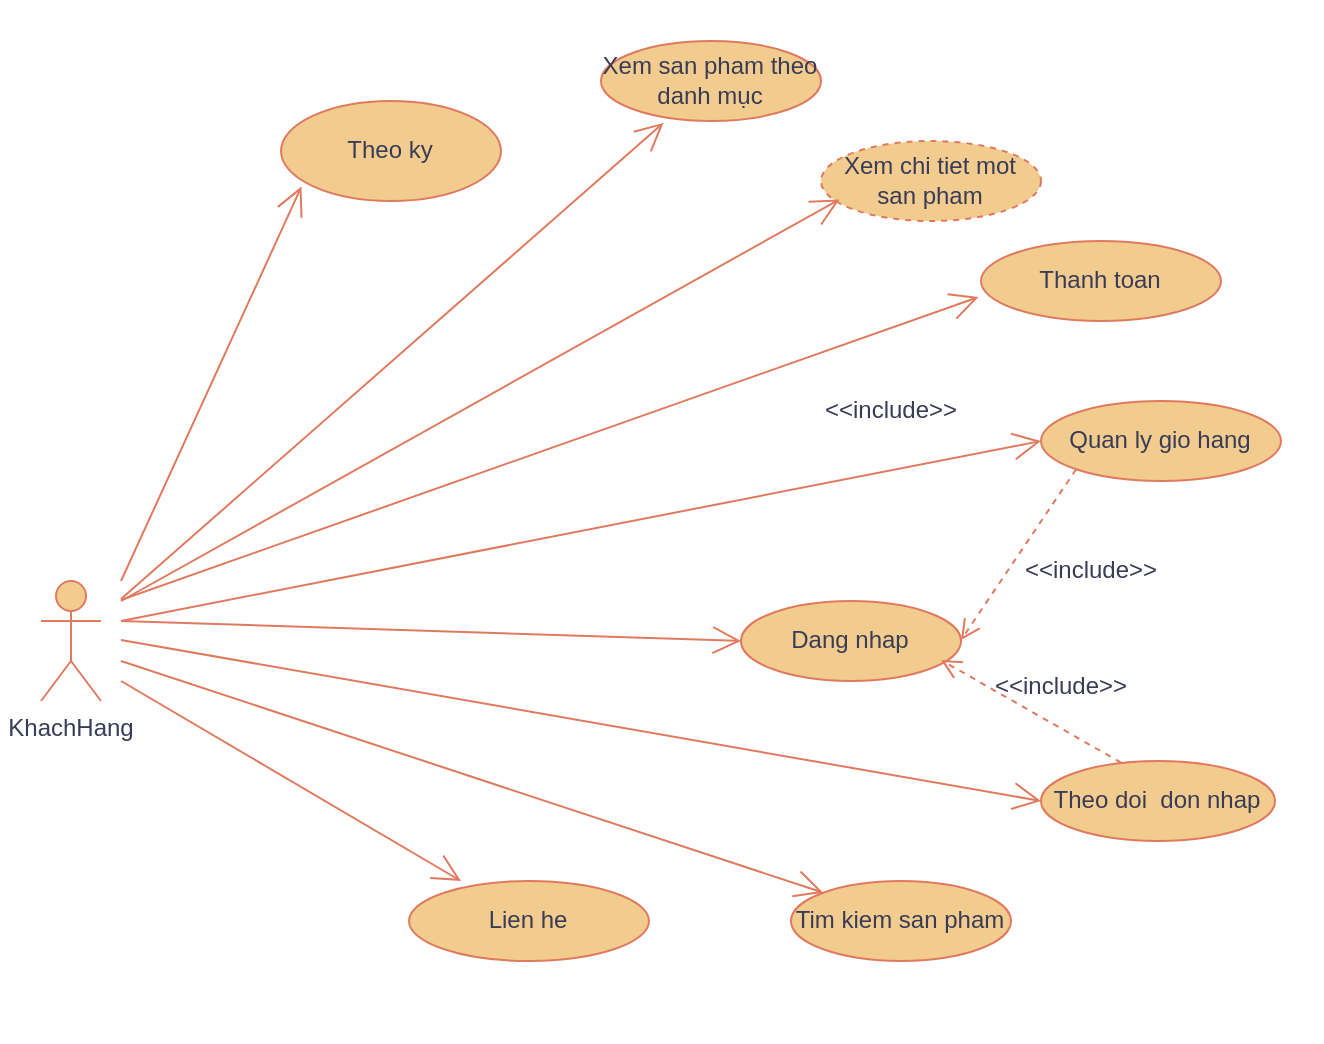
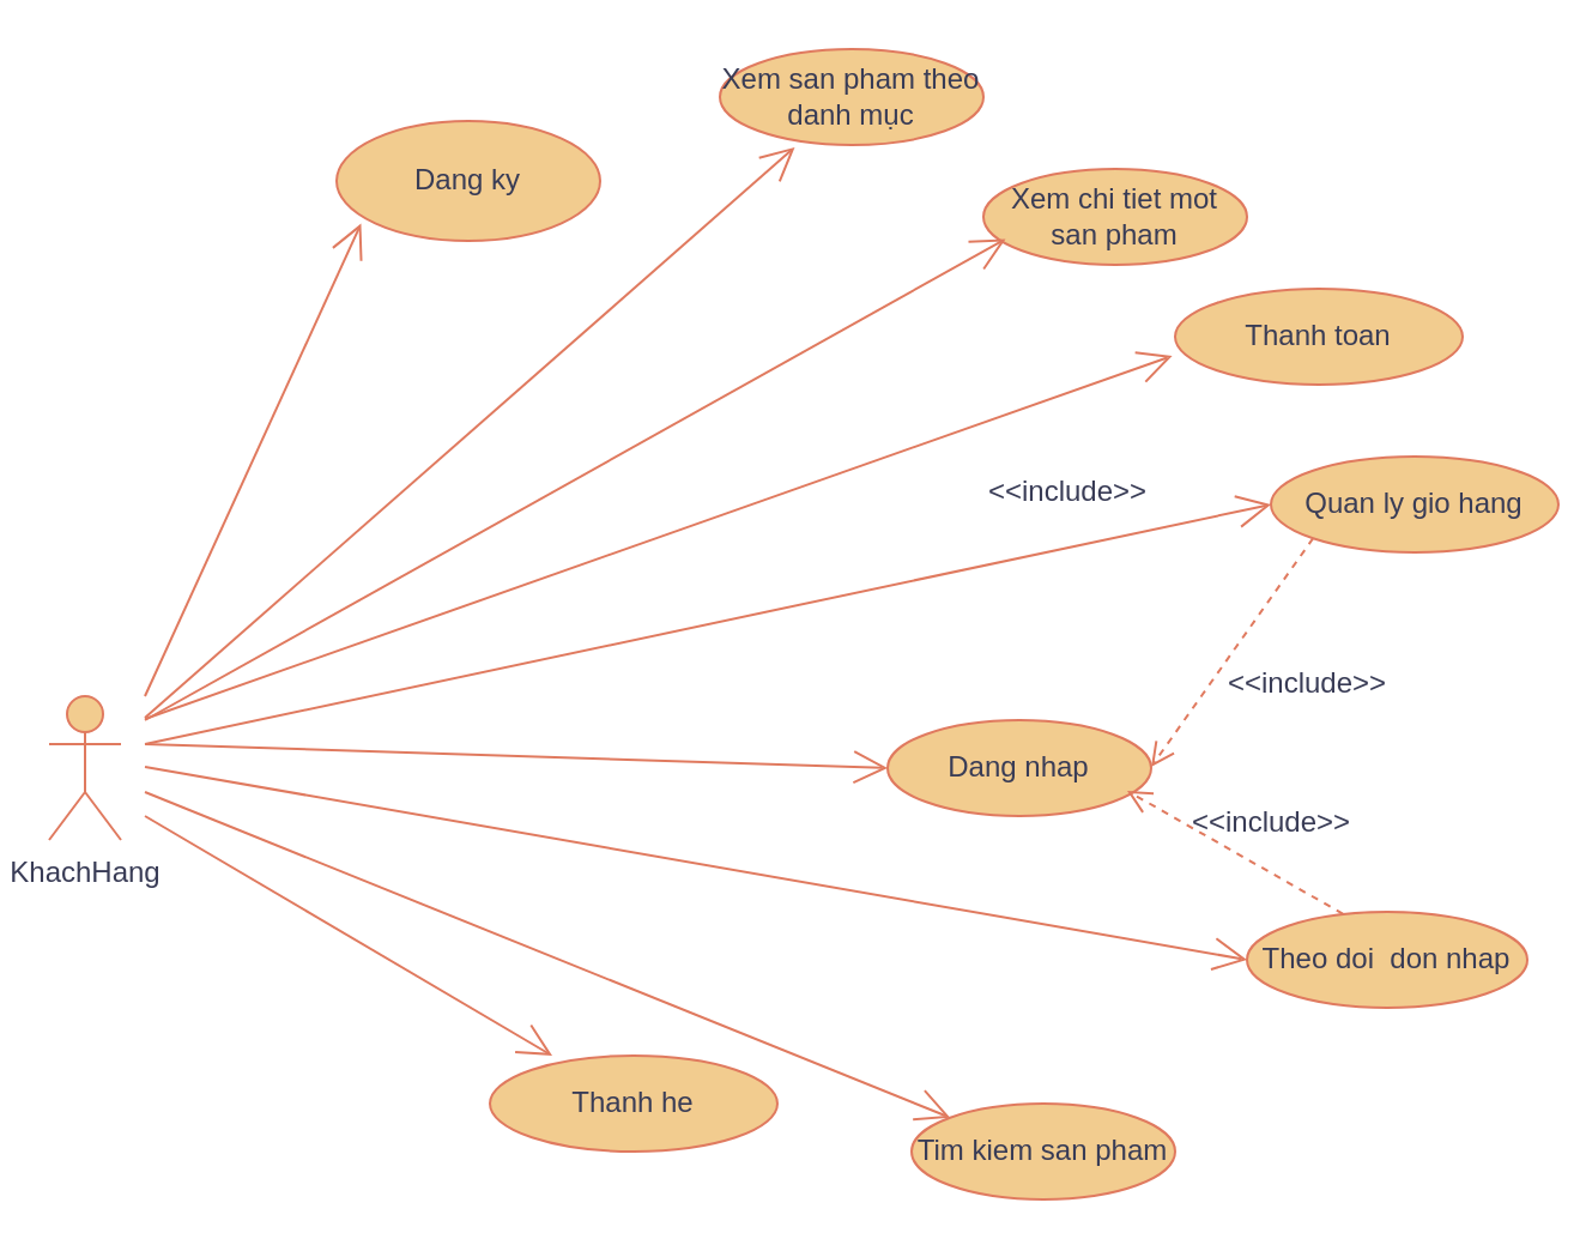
  <mxCell id="0" />
  <mxCell id="1" parent="0" />
  <mxCell id="2" value="KhachHang" style="shape=umlActor;verticalLabelPosition=bottom;verticalAlign=top;html=1;outlineConnect=0;textShadow=0;labelBorderColor=none;labelBackgroundColor=none;fillColor=#F2CC8F;strokeColor=#E07A5F;fontColor=#393C56;" vertex="1" parent="1"><mxGeometry x="20" y="290" width="30" height="60" as="geometry" /></mxCell>
  <mxCell id="3" value="Dang nhap" style="ellipse;whiteSpace=wrap;html=1;labelBackgroundColor=none;fillColor=#F2CC8F;strokeColor=#E07A5F;fontColor=#393C56;" vertex="1" parent="1"><mxGeometry x="370" y="300" width="110" height="40" as="geometry" /></mxCell>
  <mxCell id="4" value="Xem san pham theo danh mục" style="ellipse;whiteSpace=wrap;html=1;labelBackgroundColor=none;fillColor=#F2CC8F;strokeColor=#E07A5F;fontColor=#393C56;" vertex="1" parent="1"><mxGeometry x="300" y="20" width="110" height="40" as="geometry" /></mxCell>
- <mxCell id="5" value="Xem chi tiet mot san pham" style="ellipse;whiteSpace=wrap;html=1;labelBackgroundColor=none;fillColor=#F2CC8F;strokeColor=#E07A5F;fontColor=#393C56;dashed=1;" vertex="1" parent="1"><mxGeometry x="410" y="70" width="110" height="40" as="geometry" /></mxCell>
- <mxCell id="6" value="Tim kiem san pham" style="ellipse;whiteSpace=wrap;html=1;labelBackgroundColor=none;fillColor=#F2CC8F;strokeColor=#E07A5F;fontColor=#393C56;" vertex="1" parent="1"><mxGeometry x="395" y="440" width="110" height="40" as="geometry" /></mxCell>
- <mxCell id="7" value="Quan ly gio hang" style="ellipse;whiteSpace=wrap;html=1;labelBackgroundColor=none;fillColor=#F2CC8F;strokeColor=#E07A5F;fontColor=#393C56;" vertex="1" parent="1"><mxGeometry x="520" y="200" width="120" height="40" as="geometry" /></mxCell>
+ <mxCell id="5" value="Xem chi tiet mot san pham" style="ellipse;whiteSpace=wrap;html=1;labelBackgroundColor=none;fillColor=#F2CC8F;strokeColor=#E07A5F;fontColor=#393C56;" vertex="1" parent="1"><mxGeometry x="410" y="70" width="110" height="40" as="geometry" /></mxCell>
+ <mxCell id="6" value="Tim kiem san pham" style="ellipse;whiteSpace=wrap;html=1;labelBackgroundColor=none;fillColor=#F2CC8F;strokeColor=#E07A5F;fontColor=#393C56;" vertex="1" parent="1"><mxGeometry x="380" y="460" width="110" height="40" as="geometry" /></mxCell>
+ <mxCell id="7" value="Quan ly gio hang" style="ellipse;whiteSpace=wrap;html=1;labelBackgroundColor=none;fillColor=#F2CC8F;strokeColor=#E07A5F;fontColor=#393C56;" vertex="1" parent="1"><mxGeometry x="530" y="190" width="120" height="40" as="geometry" /></mxCell>
  <mxCell id="8" value="Theo doi&amp;nbsp; don nhap" style="ellipse;whiteSpace=wrap;html=1;labelBackgroundColor=none;fillColor=#F2CC8F;strokeColor=#E07A5F;fontColor=#393C56;" vertex="1" parent="1"><mxGeometry x="520" y="380" width="117" height="40" as="geometry" /></mxCell>
  <mxCell id="9" value="Thanh toan" style="ellipse;whiteSpace=wrap;html=1;labelBackgroundColor=none;fillColor=#F2CC8F;strokeColor=#E07A5F;fontColor=#393C56;" vertex="1" parent="1"><mxGeometry x="490" y="120" width="120" height="40" as="geometry" /></mxCell>
- <mxCell id="10" value="Lien he" style="ellipse;whiteSpace=wrap;html=1;labelBackgroundColor=none;fillColor=#F2CC8F;strokeColor=#E07A5F;fontColor=#393C56;" vertex="1" parent="1"><mxGeometry x="204" y="440" width="120" height="40" as="geometry" /></mxCell>
- <mxCell id="11" value="Theo ky" style="ellipse;whiteSpace=wrap;html=1;labelBackgroundColor=none;fillColor=#F2CC8F;strokeColor=#E07A5F;fontColor=#393C56;" vertex="1" parent="1"><mxGeometry x="140" y="50" width="110" height="50" as="geometry" /></mxCell>
+ <mxCell id="10" value="Thanh he" style="ellipse;whiteSpace=wrap;html=1;labelBackgroundColor=none;fillColor=#F2CC8F;strokeColor=#E07A5F;fontColor=#393C56;" vertex="1" parent="1"><mxGeometry x="204" y="440" width="120" height="40" as="geometry" /></mxCell>
+ <mxCell id="11" value="Dang ky" style="ellipse;whiteSpace=wrap;html=1;labelBackgroundColor=none;fillColor=#F2CC8F;strokeColor=#E07A5F;fontColor=#393C56;" vertex="1" parent="1"><mxGeometry x="140" y="50" width="110" height="50" as="geometry" /></mxCell>
  <mxCell id="12" value="" style="endArrow=open;endFill=1;endSize=12;html=1;rounded=0;entryX=0.093;entryY=0.856;entryDx=0;entryDy=0;entryPerimeter=0;labelBackgroundColor=none;strokeColor=#E07A5F;fontColor=default;" edge="1" parent="1" target="11"><mxGeometry width="160" relative="1" as="geometry"><mxPoint x="60" y="290" as="sourcePoint" /><mxPoint x="220" y="290" as="targetPoint" /></mxGeometry></mxCell>
  <mxCell id="13" value="" style="endArrow=open;endFill=1;endSize=12;html=1;rounded=0;entryX=0.284;entryY=1.024;entryDx=0;entryDy=0;entryPerimeter=0;labelBackgroundColor=none;strokeColor=#E07A5F;fontColor=default;" edge="1" parent="1" target="4"><mxGeometry width="160" relative="1" as="geometry"><mxPoint x="60" y="299" as="sourcePoint" /><mxPoint x="220" y="299" as="targetPoint" /></mxGeometry></mxCell>
  <mxCell id="14" value="" style="endArrow=open;endFill=1;endSize=12;html=1;rounded=0;entryX=0.084;entryY=0.73;entryDx=0;entryDy=0;entryPerimeter=0;labelBackgroundColor=none;strokeColor=#E07A5F;fontColor=default;" edge="1" parent="1" target="5"><mxGeometry width="160" relative="1" as="geometry"><mxPoint x="60" y="300" as="sourcePoint" /><mxPoint x="220" y="300" as="targetPoint" /></mxGeometry></mxCell>
  <mxCell id="15" value="" style="endArrow=open;endFill=1;endSize=12;html=1;rounded=0;entryX=-0.01;entryY=0.7;entryDx=0;entryDy=0;entryPerimeter=0;labelBackgroundColor=none;strokeColor=#E07A5F;fontColor=default;" edge="1" parent="1" target="9"><mxGeometry width="160" relative="1" as="geometry"><mxPoint x="60" y="299.5" as="sourcePoint" /><mxPoint x="220" y="299.5" as="targetPoint" /></mxGeometry></mxCell>
  <mxCell id="16" value="" style="endArrow=open;endFill=1;endSize=12;html=1;rounded=0;entryX=0;entryY=0.5;entryDx=0;entryDy=0;labelBackgroundColor=none;strokeColor=#E07A5F;fontColor=default;" edge="1" parent="1" target="7"><mxGeometry width="160" relative="1" as="geometry"><mxPoint x="60" y="310" as="sourcePoint" /><mxPoint x="220" y="310" as="targetPoint" /></mxGeometry></mxCell>
  <mxCell id="17" value="" style="endArrow=open;endFill=1;endSize=12;html=1;rounded=0;entryX=0;entryY=0.5;entryDx=0;entryDy=0;labelBackgroundColor=none;strokeColor=#E07A5F;fontColor=default;" edge="1" parent="1" target="3"><mxGeometry width="160" relative="1" as="geometry"><mxPoint x="60" y="310" as="sourcePoint" /><mxPoint x="220" y="310" as="targetPoint" /></mxGeometry></mxCell>
  <mxCell id="18" value="" style="endArrow=open;endFill=1;endSize=12;html=1;rounded=0;entryX=0;entryY=0.5;entryDx=0;entryDy=0;labelBackgroundColor=none;strokeColor=#E07A5F;fontColor=default;" edge="1" parent="1" target="8"><mxGeometry width="160" relative="1" as="geometry"><mxPoint x="60" y="319.5" as="sourcePoint" /><mxPoint x="220" y="319.5" as="targetPoint" /></mxGeometry></mxCell>
  <mxCell id="19" value="" style="endArrow=open;endFill=1;endSize=12;html=1;rounded=0;entryX=0;entryY=0;entryDx=0;entryDy=0;labelBackgroundColor=none;strokeColor=#E07A5F;fontColor=default;" edge="1" parent="1" target="6"><mxGeometry width="160" relative="1" as="geometry"><mxPoint x="60" y="330" as="sourcePoint" /><mxPoint x="220" y="330" as="targetPoint" /></mxGeometry></mxCell>
  <mxCell id="20" value="" style="endArrow=open;endFill=1;endSize=12;html=1;rounded=0;labelBackgroundColor=none;strokeColor=#E07A5F;fontColor=default;" edge="1" parent="1"><mxGeometry width="160" relative="1" as="geometry"><mxPoint x="60" y="340" as="sourcePoint" /><mxPoint x="230" y="440" as="targetPoint" /></mxGeometry></mxCell>
  <mxCell id="21" value="" style="html=1;verticalAlign=bottom;endArrow=open;dashed=1;endSize=8;curved=0;rounded=0;exitX=0;exitY=1;exitDx=0;exitDy=0;labelBackgroundColor=none;strokeColor=#E07A5F;fontColor=default;" edge="1" parent="1" source="7"><mxGeometry relative="1" as="geometry"><mxPoint x="560" y="319.5" as="sourcePoint" /><mxPoint x="480" y="319.5" as="targetPoint" /></mxGeometry></mxCell>
  <mxCell id="22" value="" style="html=1;verticalAlign=bottom;endArrow=open;dashed=1;endSize=8;curved=0;rounded=0;exitX=0.342;exitY=0.02;exitDx=0;exitDy=0;exitPerimeter=0;labelBackgroundColor=none;strokeColor=#E07A5F;fontColor=default;" edge="1" parent="1" source="8"><mxGeometry relative="1" as="geometry"><mxPoint x="550" y="329.5" as="sourcePoint" /><mxPoint x="470" y="329.5" as="targetPoint" /></mxGeometry></mxCell>
  <mxCell id="23" value="&amp;lt;&amp;lt;include&amp;gt;&amp;gt;" style="text;html=1;align=center;verticalAlign=middle;resizable=0;points=[];autosize=1;strokeColor=none;fillColor=none;labelBackgroundColor=none;fontColor=#393C56;" vertex="1" parent="1"><mxGeometry x="400" y="190" width="90" height="30" as="geometry" /></mxCell>
  <mxCell id="24" value="&amp;lt;&amp;lt;include&amp;gt;&amp;gt;" style="text;html=1;align=center;verticalAlign=middle;resizable=0;points=[];autosize=1;strokeColor=none;fillColor=none;labelBackgroundColor=none;fontColor=#393C56;" vertex="1" parent="1"><mxGeometry x="500" y="270" width="90" height="30" as="geometry" /></mxCell>
  <mxCell id="25" value="&amp;lt;&amp;lt;include&amp;gt;&amp;gt;" style="text;html=1;align=center;verticalAlign=middle;resizable=0;points=[];autosize=1;strokeColor=none;fillColor=none;labelBackgroundColor=none;fontColor=#393C56;" vertex="1" parent="1"><mxGeometry x="485" y="328" width="90" height="30" as="geometry" /></mxCell>
